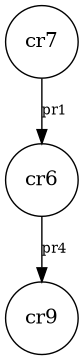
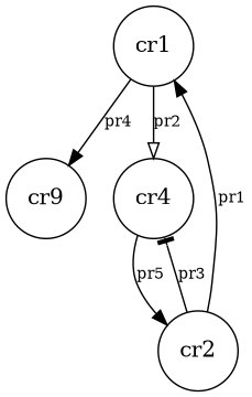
  digraph {
    fontname="DejaVu Serif"
    node [fontname="DejaVu Serif" shape=circle]
    edge [arrowhead=normal fontname="DejaVu Serif" fontsize=10]
    n1 [label=cr9]
-   cr1 [label=cr6]
-   cr2 [label=cr7]
+   cr1
+   cr4
+   cr2
    cr1 -> n1 [label=pr4]
+   cr1 -> cr4 [arrowhead=onormal label=pr2]
+   cr4 -> cr2 [label=pr5]
    cr2 -> cr1 [label=pr1]
+   cr2 -> cr4 [arrowhead=tee label=pr3]
  }
